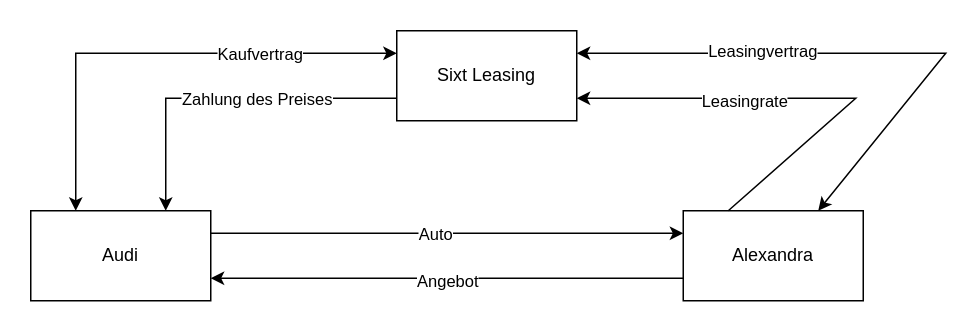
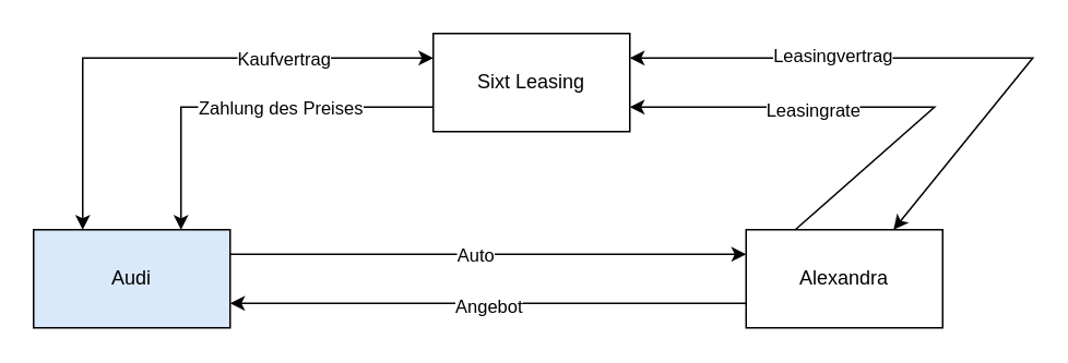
  <mxCell id="0" />
  <mxCell id="1" parent="0" />
  <mxCell id="2" value="Sixt Leasing" style="rounded=0;whiteSpace=wrap;html=1;" vertex="1" parent="1"><mxGeometry x="264" y="20" width="120" height="60" as="geometry" /></mxCell>
  <mxCell id="3" value="Alexandra" style="rounded=0;whiteSpace=wrap;html=1;" vertex="1" parent="1"><mxGeometry x="455" y="140" width="120" height="60" as="geometry" /></mxCell>
- <mxCell id="4" value="Audi" style="rounded=0;whiteSpace=wrap;html=1;" vertex="1" parent="1"><mxGeometry x="20" y="140" width="120" height="60" as="geometry" /></mxCell>
+ <mxCell id="4" value="Audi" style="rounded=0;whiteSpace=wrap;html=1;fillColor=#dae8fc;" vertex="1" parent="1"><mxGeometry x="20" y="140" width="120" height="60" as="geometry" /></mxCell>
  <mxCell id="5" value="" style="endArrow=classic;html=1;rounded=0;exitX=1;exitY=0.25;exitDx=0;exitDy=0;entryX=0;entryY=0.25;entryDx=0;entryDy=0;" edge="1" parent="1" source="4" target="3"><mxGeometry width="50" height="50" relative="1" as="geometry"><mxPoint x="320" y="200" as="sourcePoint" /><mxPoint x="370" y="150" as="targetPoint" /></mxGeometry></mxCell>
  <mxCell id="6" value="Auto" style="edgeLabel;html=1;align=center;verticalAlign=middle;resizable=0;points=[];" vertex="1" connectable="0" parent="5"><mxGeometry x="0.284" relative="1" as="geometry"><mxPoint x="-53" as="offset" /></mxGeometry></mxCell>
  <mxCell id="7" value="" style="endArrow=classic;html=1;rounded=0;entryX=1;entryY=0.75;entryDx=0;entryDy=0;exitX=0;exitY=0.75;exitDx=0;exitDy=0;" edge="1" parent="1" source="3" target="4"><mxGeometry width="50" height="50" relative="1" as="geometry"><mxPoint x="320" y="200" as="sourcePoint" /><mxPoint x="370" y="150" as="targetPoint" /></mxGeometry></mxCell>
  <mxCell id="8" value="Angebot" style="edgeLabel;html=1;align=center;verticalAlign=middle;resizable=0;points=[];" vertex="1" connectable="0" parent="7"><mxGeometry x="-0.104" y="1" relative="1" as="geometry"><mxPoint x="-17" as="offset" /></mxGeometry></mxCell>
  <mxCell id="9" value="" style="endArrow=classic;startArrow=classic;html=1;rounded=0;entryX=0;entryY=0.25;entryDx=0;entryDy=0;exitX=0.25;exitY=0;exitDx=0;exitDy=0;" edge="1" parent="1" source="4" target="2"><mxGeometry width="50" height="50" relative="1" as="geometry"><mxPoint x="130" y="100" as="sourcePoint" /><mxPoint x="180" y="50" as="targetPoint" /><Array as="points"><mxPoint x="50" y="35" /></Array></mxGeometry></mxCell>
  <mxCell id="10" value="Kaufvertrag" style="edgeLabel;html=1;align=center;verticalAlign=middle;resizable=0;points=[];" vertex="1" connectable="0" parent="9"><mxGeometry x="-0.163" relative="1" as="geometry"><mxPoint x="93" as="offset" /></mxGeometry></mxCell>
  <mxCell id="11" value="" style="endArrow=classic;html=1;rounded=0;entryX=0.75;entryY=0;entryDx=0;entryDy=0;exitX=0;exitY=0.75;exitDx=0;exitDy=0;" edge="1" parent="1" source="2" target="4"><mxGeometry width="50" height="50" relative="1" as="geometry"><mxPoint x="180" y="120" as="sourcePoint" /><mxPoint x="230" y="70" as="targetPoint" /><Array as="points"><mxPoint x="110" y="65" /></Array></mxGeometry></mxCell>
  <mxCell id="12" value="Zahlung des Preises" style="edgeLabel;html=1;align=center;verticalAlign=middle;resizable=0;points=[];" vertex="1" connectable="0" parent="11"><mxGeometry x="0.07" relative="1" as="geometry"><mxPoint x="29" as="offset" /></mxGeometry></mxCell>
  <mxCell id="13" value="" style="endArrow=classic;html=1;rounded=0;entryX=1;entryY=0.75;entryDx=0;entryDy=0;exitX=0.25;exitY=0;exitDx=0;exitDy=0;" edge="1" parent="1" source="3" target="2"><mxGeometry width="50" height="50" relative="1" as="geometry"><mxPoint x="480" y="110" as="sourcePoint" /><mxPoint x="530" y="60" as="targetPoint" /><Array as="points"><mxPoint x="570" y="65" /></Array></mxGeometry></mxCell>
  <mxCell id="14" value="Leasingrate" style="edgeLabel;html=1;align=center;verticalAlign=middle;resizable=0;points=[];" vertex="1" connectable="0" parent="13"><mxGeometry x="0.479" y="1" relative="1" as="geometry"><mxPoint x="33" as="offset" /></mxGeometry></mxCell>
  <mxCell id="15" value="" style="endArrow=classic;startArrow=classic;html=1;rounded=0;entryX=1;entryY=0.25;entryDx=0;entryDy=0;exitX=0.75;exitY=0;exitDx=0;exitDy=0;" edge="1" parent="1" source="3" target="2"><mxGeometry width="50" height="50" relative="1" as="geometry"><mxPoint x="320" y="200" as="sourcePoint" /><mxPoint x="370" y="150" as="targetPoint" /><Array as="points"><mxPoint x="630" y="35" /></Array></mxGeometry></mxCell>
  <mxCell id="16" value="Leasingvertrag" style="edgeLabel;html=1;align=center;verticalAlign=middle;resizable=0;points=[];" vertex="1" connectable="0" parent="15"><mxGeometry x="-0.104" y="-2" relative="1" as="geometry"><mxPoint x="-87" as="offset" /></mxGeometry></mxCell>
